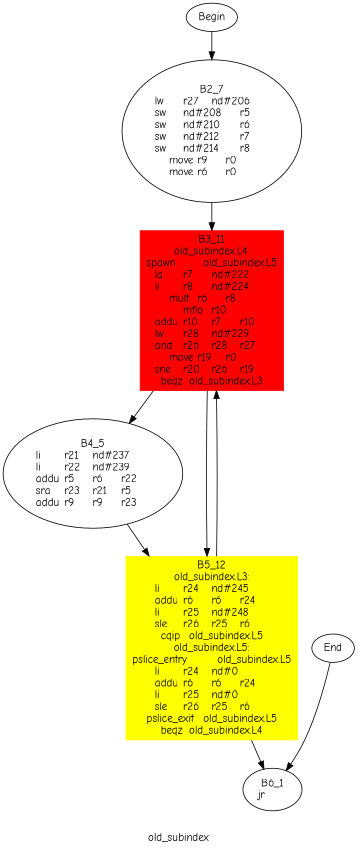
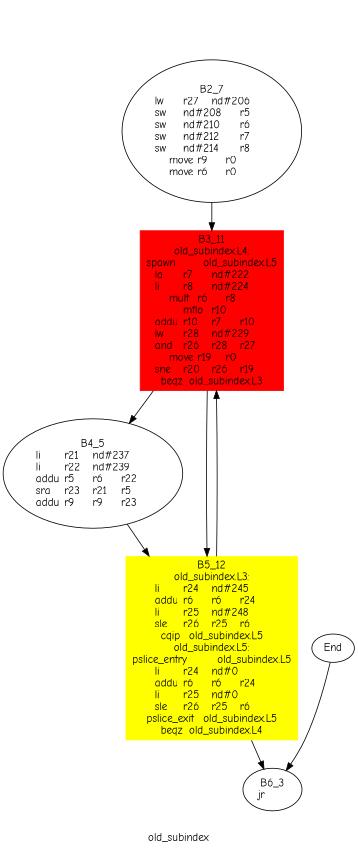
  digraph {
    color=purple
    fontname="Comic Neue"
    label=old_subindex
    style=dashed
    node [fontname="Comic Neue"]
    edge [fontname="Comic Neue"]
-   n1 [label=Begin]
    n2 [label="B2_7\nlw	r27	nd#206	\nsw	nd#208	r5	\nsw	nd#210	r6	\nsw	nd#212	r7	\nsw	nd#214	r8	\nmove	r9	r0	\nmove	r6	r0	\n"]
    n3 [color=red label="B3_11\nold_subindex.L4:\nspawn	old_subindex.L5\nla	r7	nd#222	\nli	r8	nd#224	\nmult	r6	r8	\nmflo	r10	\naddu	r10	r7	r10	\nlw	r28	nd#229	\nand	r26	r28	r27	\nmove	r19	r0	\nsne	r20	r26	r19	\nbeqz	old_subindex.L3\n" shape=box style=filled]
    n4 [label="B4_5\nli	r21	nd#237	\nli	r22	nd#239	\naddu	r5	r6	r22	\nsra	r23	r21	r5	\naddu	r9	r9	r23	\n"]
    n5 [color=yellow label="B5_12\nold_subindex.L3:\nli	r24	nd#245	\naddu	r6	r6	r24	\nli	r25	nd#248	\nsle	r26	r25	r6	\ncqip	old_subindex.L5\nold_subindex.L5:\npslice_entry	old_subindex.L5\nli	r24	nd#0	\naddu	r6	r6	r24	\nli	r25	nd#0	\nsle	r26	r25	r6	\npslice_exit	old_subindex.L5\nbeqz	old_subindex.L4\n" shape=polygon style=filled]
    n6 [label=End]
-   n7 [label="B6_1\njr	\n"]
-   n1 -> n2
+   n7 [label="B6_3\njr	\n"]
    n2 -> n3
    n3 -> n4
    n3 -> n5
    n4 -> n5
    n5 -> n3
    n5 -> n7
    n6 -> n7
  }
